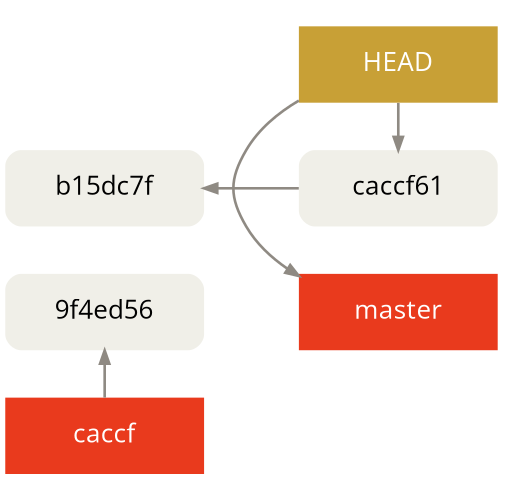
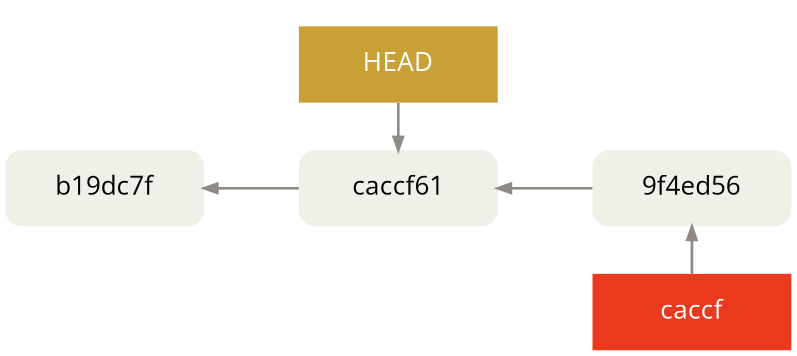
  digraph {
    fontname="Open Sans"
    nodesep=.5
    rankdir=LR
    ranksep=1
    node [fillcolor="#f0efe8" fontname="Open Sans" fontsize=20 margin=".45,.25" penwidth=0 shape=box style="rounded,filled"]
    edge [color="#8f8a83" dir=back fontname="Open Sans" penwidth=2]
    n1 [label="9f4ed56" width=2.1]
    n2 [fillcolor="#e93a1d" fontcolor="#ffffff" label=caccf style=filled width=2.1]
    n3 [label=caccf61 width=2.1]
-   master [fillcolor="#e93a1d" fontcolor="#ffffff" style=filled width=2.1]
    HEAD [fillcolor="#c8a036" fontcolor="#ffffff" style=filled width=2.1]
-   n6 [label=b15dc7f width=2.1]
+   n6 [label=b19dc7f width=2.1]
    subgraph sub_1 {
      rank=same
      n1
      n2
    }
    subgraph cluster_2 {
      style=invis
      subgraph sub_3 {
        rank=same
        style=invis
        n3
-       master
        HEAD
      }
    }
    n1 -> n2
+   n3 -> n1
    n3 -> HEAD
-   master -> HEAD
    n6 -> n3
  }
